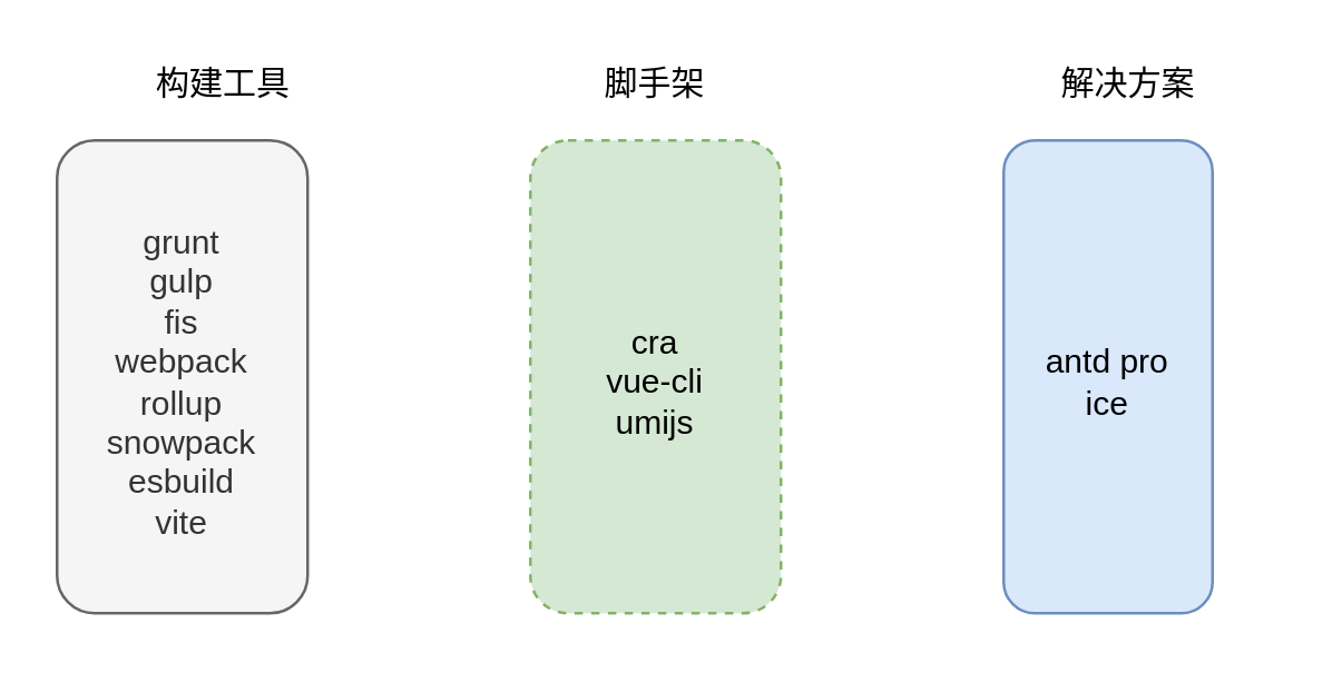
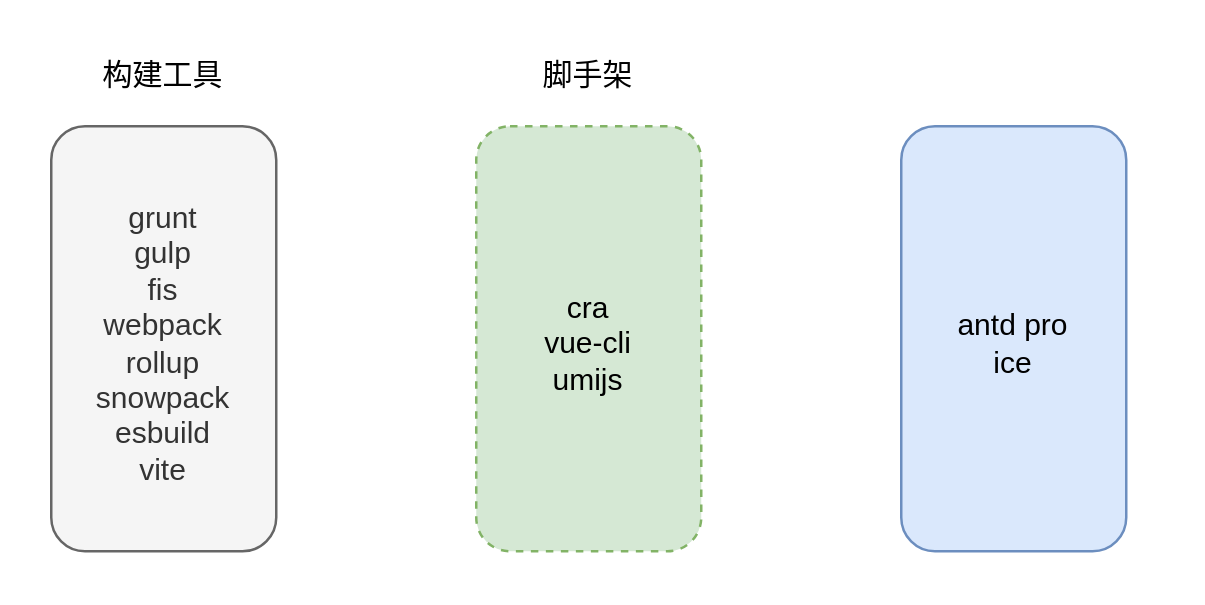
  <mxCell id="0" />
  <mxCell id="1" parent="0" />
  <mxCell id="2" value="grunt&lt;br style=&quot;font-size: 12px;&quot;&gt;gulp&lt;br style=&quot;font-size: 12px;&quot;&gt;fis&lt;br style=&quot;font-size: 12px;&quot;&gt;webpack&lt;br style=&quot;font-size: 12px;&quot;&gt;rollup&lt;br style=&quot;font-size: 12px;&quot;&gt;snowpack&lt;br style=&quot;font-size: 12px;&quot;&gt;esbuild&lt;br style=&quot;font-size: 12px;&quot;&gt;vite" style="rounded=1;whiteSpace=wrap;html=1;fillColor=#f5f5f5;strokeColor=#666666;fontColor=#333333;spacing=7;spacingTop=3;fontSize=12;" vertex="1" parent="1"><mxGeometry x="20" y="50" width="90" height="170" as="geometry" /></mxCell>
  <mxCell id="3" value="cra&lt;br style=&quot;font-size: 12px;&quot;&gt;vue-cli&lt;br style=&quot;font-size: 12px;&quot;&gt;umijs" style="rounded=1;whiteSpace=wrap;html=1;fillColor=#d5e8d4;strokeColor=#82b366;spacing=7;spacingTop=3;fontSize=12;dashed=1;" vertex="1" parent="1"><mxGeometry x="190" y="50" width="90" height="170" as="geometry" /></mxCell>
- <mxCell id="4" value="antd pro&lt;br style=&quot;font-size: 12px;&quot;&gt;ice" style="rounded=1;whiteSpace=wrap;html=1;fillColor=#dae8fc;strokeColor=#6c8ebf;spacing=7;spacingTop=3;fontSize=12;" vertex="1" parent="1"><mxGeometry x="360" y="50" width="75" height="170" as="geometry" /></mxCell>
- <mxCell id="5" value="构建工具" style="text;html=1;strokeColor=none;fillColor=none;align=center;verticalAlign=middle;whiteSpace=wrap;rounded=0;" vertex="1" parent="1"><mxGeometry x="55" y="20" width="50" height="20" as="geometry" /></mxCell>
+ <mxCell id="4" value="antd pro&lt;br style=&quot;font-size: 12px;&quot;&gt;ice" style="rounded=1;whiteSpace=wrap;html=1;fillColor=#dae8fc;strokeColor=#6c8ebf;spacing=7;spacingTop=3;fontSize=12;" vertex="1" parent="1"><mxGeometry x="360" y="50" width="90" height="170" as="geometry" /></mxCell>
+ <mxCell id="5" value="构建工具" style="text;html=1;strokeColor=none;fillColor=none;align=center;verticalAlign=middle;whiteSpace=wrap;rounded=0;" vertex="1" parent="1"><mxGeometry x="40" y="20" width="50" height="20" as="geometry" /></mxCell>
  <mxCell id="6" value="脚手架" style="text;html=1;strokeColor=none;fillColor=none;align=center;verticalAlign=middle;whiteSpace=wrap;rounded=0;" vertex="1" parent="1"><mxGeometry x="200" y="20" width="70" height="20" as="geometry" /></mxCell>
- <mxCell id="7" value="解决方案" style="text;html=1;strokeColor=none;fillColor=none;align=center;verticalAlign=middle;whiteSpace=wrap;rounded=0;" vertex="1" parent="1"><mxGeometry x="350" y="20" width="110" height="20" as="geometry" /></mxCell>
